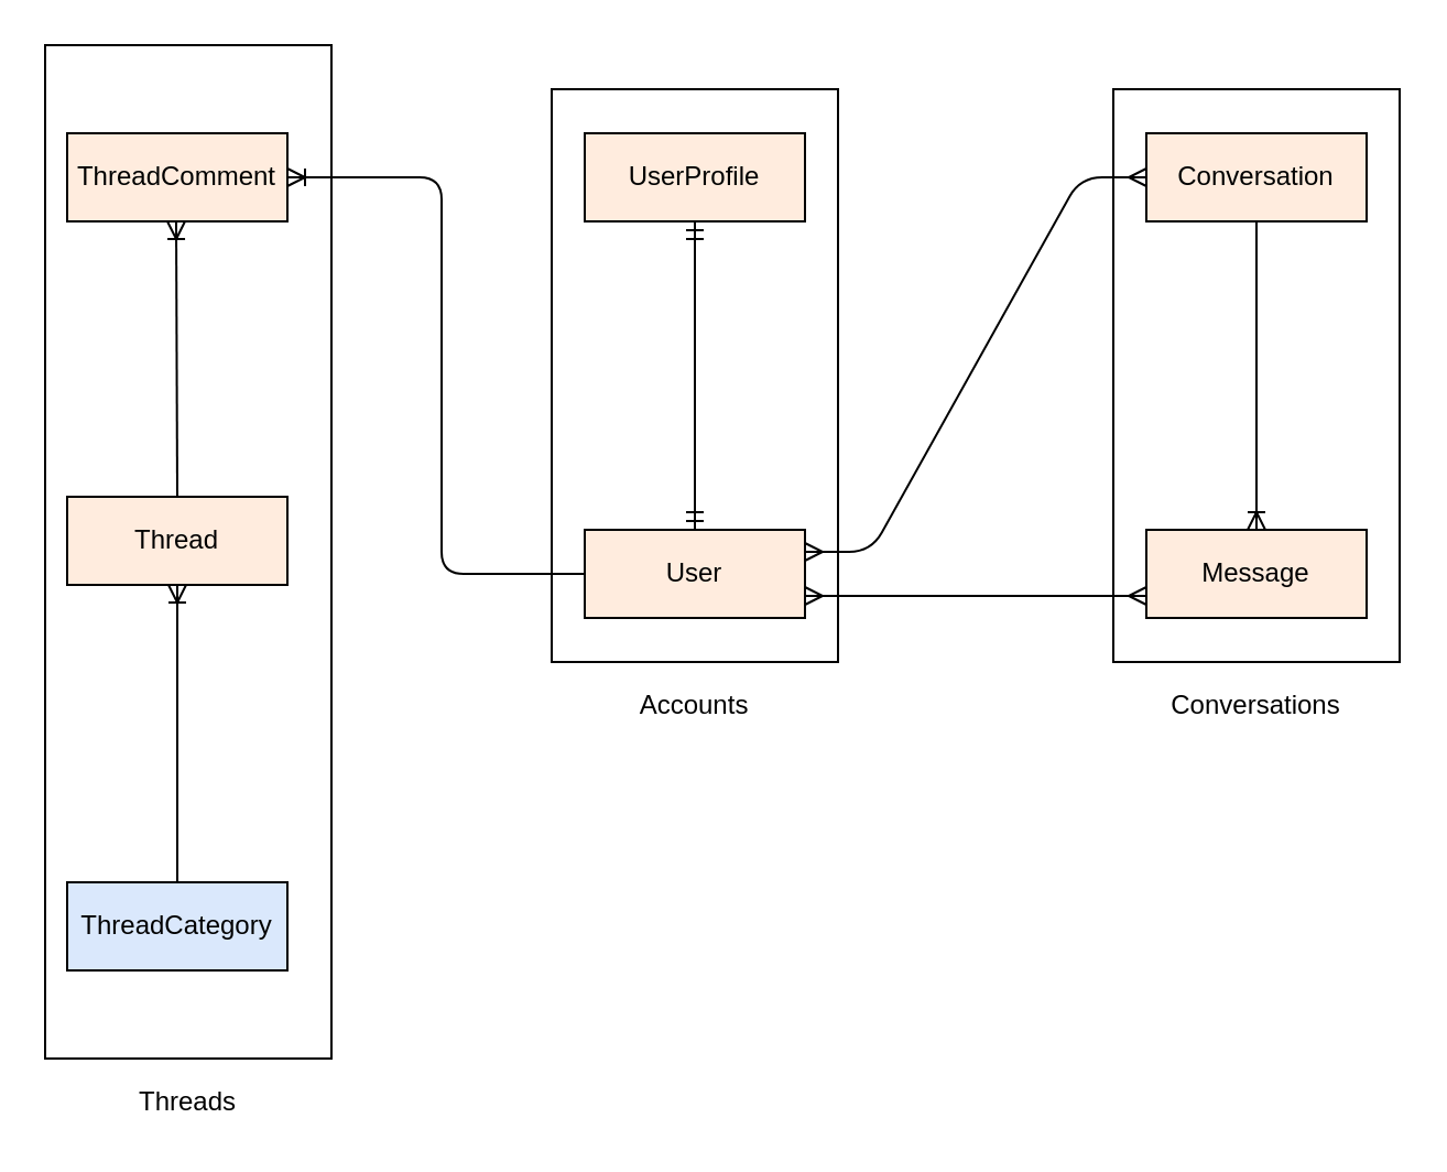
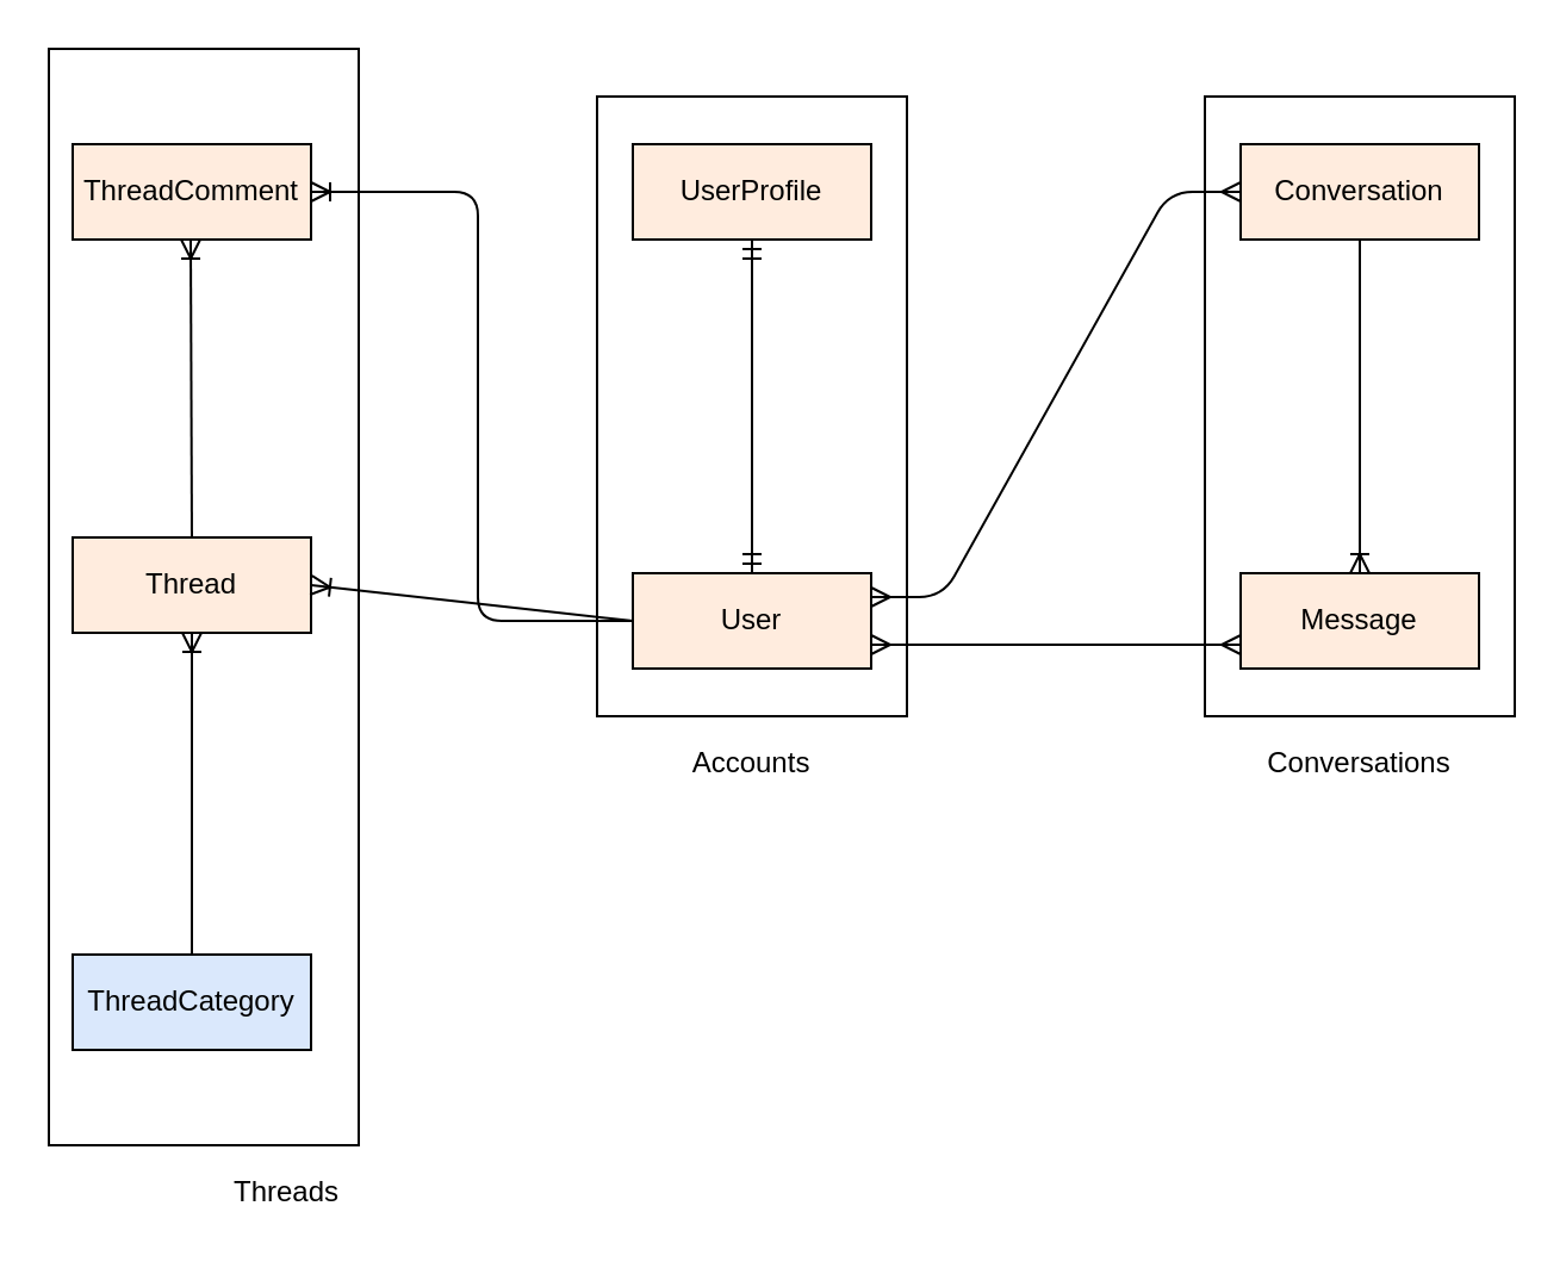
  <mxCell id="0" />
  <mxCell id="1" parent="0" />
  <mxCell id="2" value="" style="fontSize=12;html=1;endArrow=ERoneToMany;entryX=0.5;entryY=1;entryDx=0;entryDy=0;exitX=0.5;exitY=0;exitDx=0;exitDy=0;" parent="1" source="6" target="5" edge="1"><mxGeometry width="100" height="100" relative="1" as="geometry"><mxPoint x="-20" y="350" as="sourcePoint" /><mxPoint x="30" y="260" as="targetPoint" /><Array as="points" /></mxGeometry></mxCell>
  <mxCell id="3" value="User" style="whiteSpace=wrap;html=1;align=center;fillColor=#FFECDE;" parent="1" vertex="1"><mxGeometry x="265" y="240" width="100" height="40" as="geometry" /></mxCell>
  <mxCell id="4" value="UserProfile" style="whiteSpace=wrap;html=1;align=center;fillColor=#FFECDE;" parent="1" vertex="1"><mxGeometry x="265" y="60" width="100" height="40" as="geometry" /></mxCell>
  <mxCell id="5" value="Thread" style="whiteSpace=wrap;html=1;align=center;fillColor=#FFECDE;" parent="1" vertex="1"><mxGeometry x="30" y="225" width="100" height="40" as="geometry" /></mxCell>
  <mxCell id="6" value="ThreadCategory" style="whiteSpace=wrap;html=1;align=center;fillColor=#dae8fc;" parent="1" vertex="1"><mxGeometry x="30" y="400" width="100" height="40" as="geometry" /></mxCell>
  <mxCell id="7" value="ThreadComment" style="whiteSpace=wrap;html=1;align=center;fillColor=#FFECDE;" parent="1" vertex="1"><mxGeometry x="30" y="60" width="100" height="40" as="geometry" /></mxCell>
  <mxCell id="8" value="Conversation" style="whiteSpace=wrap;html=1;align=center;fillColor=#FFECDE;" parent="1" vertex="1"><mxGeometry x="520" y="60" width="100" height="40" as="geometry" /></mxCell>
  <mxCell id="9" value="Message" style="whiteSpace=wrap;html=1;align=center;fillColor=#FFECDE;" parent="1" vertex="1"><mxGeometry x="520" y="240" width="100" height="40" as="geometry" /></mxCell>
  <mxCell id="10" value="" style="fontSize=12;html=1;endArrow=ERoneToMany;entryX=0.5;entryY=1;entryDx=0;entryDy=0;exitX=0.5;exitY=0;exitDx=0;exitDy=0;" parent="1" source="5" edge="1"><mxGeometry width="100" height="100" relative="1" as="geometry"><mxPoint x="79.5" y="220" as="sourcePoint" /><mxPoint x="79.5" y="100" as="targetPoint" /><Array as="points" /></mxGeometry></mxCell>
  <mxCell id="11" value="" style="fontSize=12;html=1;endArrow=ERmandOne;startArrow=ERmandOne;exitX=0.5;exitY=0;exitDx=0;exitDy=0;entryX=0.5;entryY=1;entryDx=0;entryDy=0;" parent="1" source="3" target="4" edge="1"><mxGeometry width="100" height="100" relative="1" as="geometry"><mxPoint x="370" y="280" as="sourcePoint" /><mxPoint x="470" y="180" as="targetPoint" /></mxGeometry></mxCell>
  <mxCell id="12" value="" style="fontSize=12;html=1;endArrow=ERoneToMany;entryX=0.5;entryY=0;entryDx=0;entryDy=0;exitX=0.5;exitY=1;exitDx=0;exitDy=0;" parent="1" source="8" target="9" edge="1"><mxGeometry width="100" height="100" relative="1" as="geometry"><mxPoint x="460" y="290" as="sourcePoint" /><mxPoint x="460" y="170" as="targetPoint" /><Array as="points" /></mxGeometry></mxCell>
  <mxCell id="13" value="" style="fontSize=12;html=1;endArrow=ERoneToMany;entryX=1;entryY=0.5;entryDx=0;entryDy=0;exitX=0;exitY=0.5;exitDx=0;exitDy=0;" parent="1" source="3" target="7" edge="1"><mxGeometry width="100" height="100" relative="1" as="geometry"><mxPoint x="170" y="200" as="sourcePoint" /><mxPoint x="170" y="80" as="targetPoint" /><Array as="points"><mxPoint x="200" y="260" /><mxPoint x="200" y="80" /></Array></mxGeometry></mxCell>
+ <mxCell id="14" value="" style="fontSize=12;html=1;endArrow=ERoneToMany;entryX=1;entryY=0.5;entryDx=0;entryDy=0;exitX=0;exitY=0.5;exitDx=0;exitDy=0;" parent="1" source="3" target="5" edge="1"><mxGeometry width="100" height="100" relative="1" as="geometry"><mxPoint x="160" y="390" as="sourcePoint" /><mxPoint x="160" y="270" as="targetPoint" /><Array as="points" /></mxGeometry></mxCell>
  <mxCell id="15" value="" style="fontSize=12;html=1;endArrow=ERmany;entryX=0;entryY=0.75;entryDx=0;entryDy=0;exitX=1;exitY=0.75;exitDx=0;exitDy=0;startArrow=ERmany;startFill=0;endFill=0;" parent="1" source="3" target="9" edge="1"><mxGeometry width="100" height="100" relative="1" as="geometry"><mxPoint x="370" y="250" as="sourcePoint" /><mxPoint x="500" y="250" as="targetPoint" /><Array as="points" /></mxGeometry></mxCell>
  <mxCell id="16" value="" style="edgeStyle=entityRelationEdgeStyle;fontSize=12;html=1;endArrow=ERmany;startArrow=ERmany;exitX=1;exitY=0.25;exitDx=0;exitDy=0;entryX=0;entryY=0.5;entryDx=0;entryDy=0;" parent="1" source="3" target="8" edge="1"><mxGeometry width="100" height="100" relative="1" as="geometry"><mxPoint x="370" y="210" as="sourcePoint" /><mxPoint x="470" y="110" as="targetPoint" /></mxGeometry></mxCell>
  <mxCell id="17" value="" style="rounded=0;whiteSpace=wrap;html=1;fillColor=none;" vertex="1" parent="1"><mxGeometry x="20" y="20" width="130" height="460" as="geometry" /></mxCell>
- <mxCell id="18" value="Threads" style="text;html=1;strokeColor=none;fillColor=none;align=center;verticalAlign=middle;whiteSpace=wrap;rounded=0;" vertex="1" parent="1"><mxGeometry x="65" y="490" width="40" height="20" as="geometry" /></mxCell>
+ <mxCell id="18" value="Threads" style="text;html=1;strokeColor=none;fillColor=none;align=center;verticalAlign=middle;whiteSpace=wrap;rounded=0;" vertex="1" parent="1"><mxGeometry x="100" y="490" width="40" height="20" as="geometry" /></mxCell>
  <mxCell id="19" value="" style="rounded=0;whiteSpace=wrap;html=1;fillColor=none;" vertex="1" parent="1"><mxGeometry x="250" y="40" width="130" height="260" as="geometry" /></mxCell>
  <mxCell id="20" value="Accounts" style="text;html=1;strokeColor=none;fillColor=none;align=center;verticalAlign=middle;whiteSpace=wrap;rounded=0;" vertex="1" parent="1"><mxGeometry x="295" y="310" width="40" height="20" as="geometry" /></mxCell>
  <mxCell id="21" value="" style="rounded=0;whiteSpace=wrap;html=1;fillColor=none;" vertex="1" parent="1"><mxGeometry x="505" y="40" width="130" height="260" as="geometry" /></mxCell>
  <mxCell id="22" value="Conversations" style="text;html=1;strokeColor=none;fillColor=none;align=center;verticalAlign=middle;whiteSpace=wrap;rounded=0;" vertex="1" parent="1"><mxGeometry x="550" y="310" width="40" height="20" as="geometry" /></mxCell>
